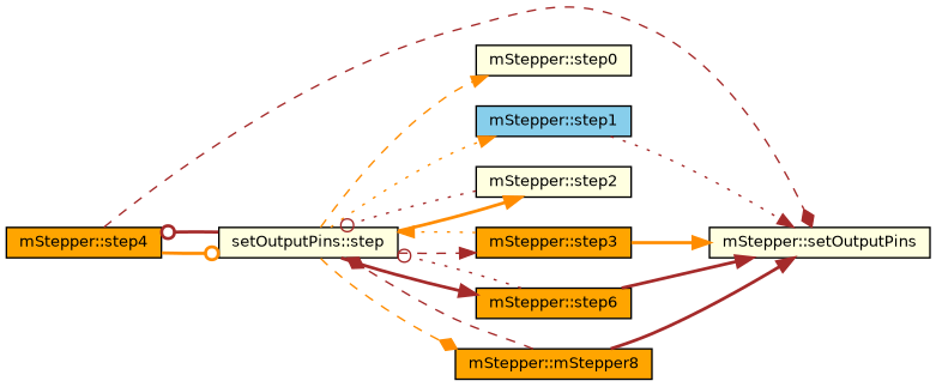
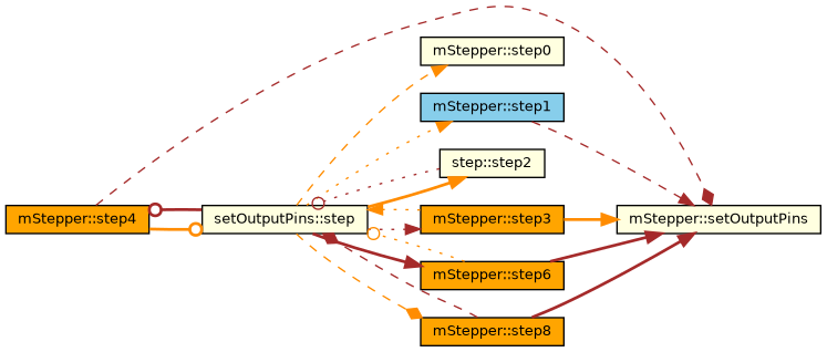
  digraph {
    rankdir=LR
    node [color=black fillcolor=orange fontname=Helvetica fontsize=10 shape=record style=filled]
    edge [arrowhead=normal color=brown fontname=Helvetica fontsize=10 labelfontname=Helvetica labelfontsize=10 style=bold]
    n1 [fontcolor=black height=0.2 label="mStepper::step4" width=0.4]
    n2 [fillcolor=lightyellow height=0.2 label="mStepper::setOutputPins" width=0.4]
    n3 [fillcolor=lightyellow height=0.2 label="setOutputPins::step" width=0.4]
    n4 [fillcolor=lightyellow height=0.2 label="mStepper::step0" width=0.4]
    n5 [fillcolor=skyblue height=0.2 label="mStepper::step1" width=0.4]
-   n6 [fillcolor=lightyellow height=0.2 label="mStepper::step2" width=0.4]
+   n6 [fillcolor=lightyellow height=0.2 label="step::step2" width=0.4]
    n7 [height=0.2 label="mStepper::step3" width=0.4]
    n8 [height=0.2 label="mStepper::step6" width=0.4]
-   n9 [height=0.2 label="mStepper::mStepper8" width=0.4]
+   n9 [height=0.2 label="mStepper::step8" width=0.4]
    n1 -> n2 [arrowhead=diamond style=dashed]
    n1 -> n3 [arrowhead=odot color=darkorange]
    n3 -> n1 [arrowhead=odot]
    n3 -> n4 [color=darkorange style=dashed]
    n3 -> n5 [color=darkorange style=dotted]
    n3 -> n6 [color=darkorange]
-   n3 -> n7 [style=dashed]
+   n3 -> n7 [style=dotted]
    n3 -> n8
    n3 -> n9 [arrowhead=diamond color=darkorange style=dashed]
-   n5 -> n2 [style=dotted]
+   n5 -> n2 [style=dashed]
    n6 -> n3 [arrowhead=odot style=dotted]
    n7 -> n2 [color=darkorange]
    n7 -> n3 [color=darkorange style=dotted]
    n8 -> n2
-   n8 -> n3 [arrowhead=odot style=dotted]
+   n8 -> n3 [arrowhead=odot color=darkorange style=dotted]
    n9 -> n2
    n9 -> n3 [arrowhead=diamond style=dashed]
  }
